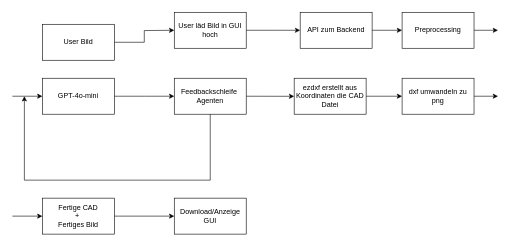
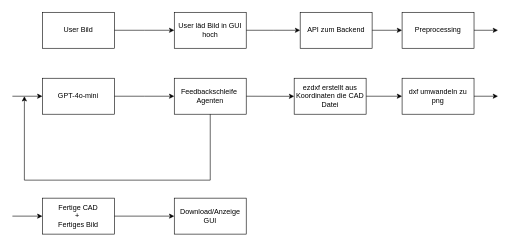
  <mxCell id="0" />
  <mxCell id="1" parent="0" />
  <mxCell id="2" style="edgeStyle=orthogonalEdgeStyle;rounded=0;orthogonalLoop=1;jettySize=auto;html=1;" parent="1" source="3" edge="1"><mxGeometry relative="1" as="geometry"><mxPoint x="290" y="50" as="targetPoint" /></mxGeometry></mxCell>
- <mxCell id="3" value="User Bild" style="rounded=0;whiteSpace=wrap;html=1;" parent="1" vertex="1"><mxGeometry x="70" y="40" width="120" height="60" as="geometry" /></mxCell>
+ <mxCell id="3" value="User Bild" style="rounded=0;whiteSpace=wrap;html=1;" parent="1" vertex="1"><mxGeometry x="70" y="20" width="120" height="60" as="geometry" /></mxCell>
  <mxCell id="4" style="edgeStyle=none;html=1;" edge="1" parent="1" source="5"><mxGeometry relative="1" as="geometry"><mxPoint x="830" y="160" as="targetPoint" /></mxGeometry></mxCell>
  <mxCell id="5" value="dxf umwandeln zu png" style="rounded=0;whiteSpace=wrap;html=1;" parent="1" vertex="1"><mxGeometry x="670" y="130" width="120" height="60" as="geometry" /></mxCell>
  <mxCell id="6" style="edgeStyle=orthogonalEdgeStyle;rounded=0;orthogonalLoop=1;jettySize=auto;html=1;" parent="1" source="7" edge="1"><mxGeometry relative="1" as="geometry"><mxPoint x="500" y="50" as="targetPoint" /></mxGeometry></mxCell>
  <mxCell id="7" value="User läd Bild in GUI hoch" style="rounded=0;whiteSpace=wrap;html=1;" parent="1" vertex="1"><mxGeometry x="290" y="20" width="120" height="60" as="geometry" /></mxCell>
  <mxCell id="8" style="edgeStyle=orthogonalEdgeStyle;rounded=0;orthogonalLoop=1;jettySize=auto;html=1;" parent="1" source="9" target="11" edge="1"><mxGeometry relative="1" as="geometry"><mxPoint x="650" y="50" as="targetPoint" /></mxGeometry></mxCell>
  <mxCell id="9" value="API zum Backend" style="rounded=0;whiteSpace=wrap;html=1;" parent="1" vertex="1"><mxGeometry x="500" y="20" width="120" height="60" as="geometry" /></mxCell>
  <mxCell id="10" style="edgeStyle=orthogonalEdgeStyle;rounded=0;orthogonalLoop=1;jettySize=auto;html=1;" parent="1" source="11" edge="1"><mxGeometry relative="1" as="geometry"><mxPoint x="830" y="50" as="targetPoint" /></mxGeometry></mxCell>
  <mxCell id="11" value="Preprocessing" style="rounded=0;whiteSpace=wrap;html=1;" parent="1" vertex="1"><mxGeometry x="670" y="20" width="120" height="60" as="geometry" /></mxCell>
  <mxCell id="12" value="" style="endArrow=classic;html=1;rounded=0;entryX=0;entryY=0.5;entryDx=0;entryDy=0;" parent="1" edge="1"><mxGeometry width="50" height="50" relative="1" as="geometry"><mxPoint x="20" y="160" as="sourcePoint" /><mxPoint x="70" y="160" as="targetPoint" /></mxGeometry></mxCell>
  <mxCell id="13" style="edgeStyle=orthogonalEdgeStyle;rounded=0;orthogonalLoop=1;jettySize=auto;html=1;" parent="1" source="14" edge="1"><mxGeometry relative="1" as="geometry"><mxPoint x="290" y="160" as="targetPoint" /></mxGeometry></mxCell>
  <mxCell id="14" value="GPT-4o-mini" style="rounded=0;whiteSpace=wrap;html=1;" parent="1" vertex="1"><mxGeometry x="70" y="130" width="120" height="60" as="geometry" /></mxCell>
  <mxCell id="15" style="edgeStyle=none;html=1;" edge="1" parent="1" source="16" target="5"><mxGeometry relative="1" as="geometry" /></mxCell>
  <mxCell id="16" value="ezdxf erstellt aus Koordinaten die CAD Datei" style="rounded=0;whiteSpace=wrap;html=1;" parent="1" vertex="1"><mxGeometry x="490" y="130" width="120" height="60" as="geometry" /></mxCell>
  <mxCell id="17" value="Download/Anzeige &lt;br&gt;GUI" style="rounded=0;whiteSpace=wrap;html=1;" parent="1" vertex="1"><mxGeometry x="290" y="330" width="120" height="60" as="geometry" /></mxCell>
  <mxCell id="18" style="edgeStyle=none;html=1;exitX=1;exitY=0.5;exitDx=0;exitDy=0;" edge="1" parent="1" source="19"><mxGeometry relative="1" as="geometry"><mxPoint x="490" y="160.167" as="targetPoint" /></mxGeometry></mxCell>
  <mxCell id="19" value="Feedbackschleife&amp;nbsp;&lt;br&gt;Agenten" style="rounded=0;whiteSpace=wrap;html=1;" vertex="1" parent="1"><mxGeometry x="290" y="130" width="120" height="60" as="geometry" /></mxCell>
  <mxCell id="20" value="" style="endArrow=classic;html=1;rounded=0;entryX=0;entryY=0.5;entryDx=0;entryDy=0;" edge="1" parent="1"><mxGeometry width="50" height="50" relative="1" as="geometry"><mxPoint x="20" y="360" as="sourcePoint" /><mxPoint x="70" y="360" as="targetPoint" /></mxGeometry></mxCell>
  <mxCell id="21" style="edgeStyle=none;html=1;entryX=0;entryY=0.5;entryDx=0;entryDy=0;" edge="1" parent="1" source="22" target="17"><mxGeometry relative="1" as="geometry" /></mxCell>
  <mxCell id="22" value="Fertige CAD&lt;br&gt;+&amp;nbsp;&lt;br&gt;Fertiges Bild" style="rounded=0;whiteSpace=wrap;html=1;" vertex="1" parent="1"><mxGeometry x="70" y="330" width="120" height="60" as="geometry" /></mxCell>
  <mxCell id="23" value="" style="endArrow=none;html=1;elbow=vertical;exitX=0.5;exitY=1;exitDx=0;exitDy=0;" edge="1" parent="1" source="19"><mxGeometry width="50" height="50" relative="1" as="geometry"><mxPoint x="370" y="260" as="sourcePoint" /><mxPoint x="350" y="300" as="targetPoint" /></mxGeometry></mxCell>
  <mxCell id="24" value="" style="endArrow=none;html=1;elbow=vertical;" edge="1" parent="1"><mxGeometry width="50" height="50" relative="1" as="geometry"><mxPoint x="350" y="300" as="sourcePoint" /><mxPoint x="40" y="300" as="targetPoint" /></mxGeometry></mxCell>
  <mxCell id="25" value="" style="endArrow=classic;html=1;elbow=vertical;" edge="1" parent="1"><mxGeometry width="50" height="50" relative="1" as="geometry"><mxPoint x="40" y="300" as="sourcePoint" /><mxPoint x="40" y="160" as="targetPoint" /></mxGeometry></mxCell>
